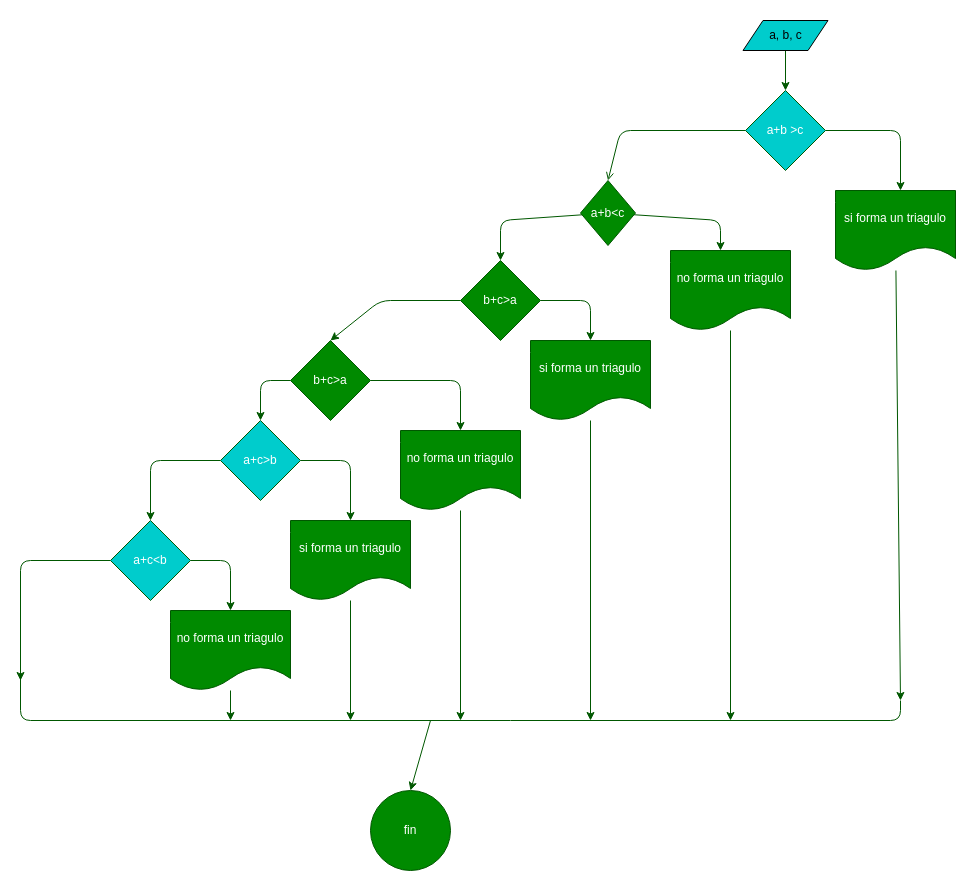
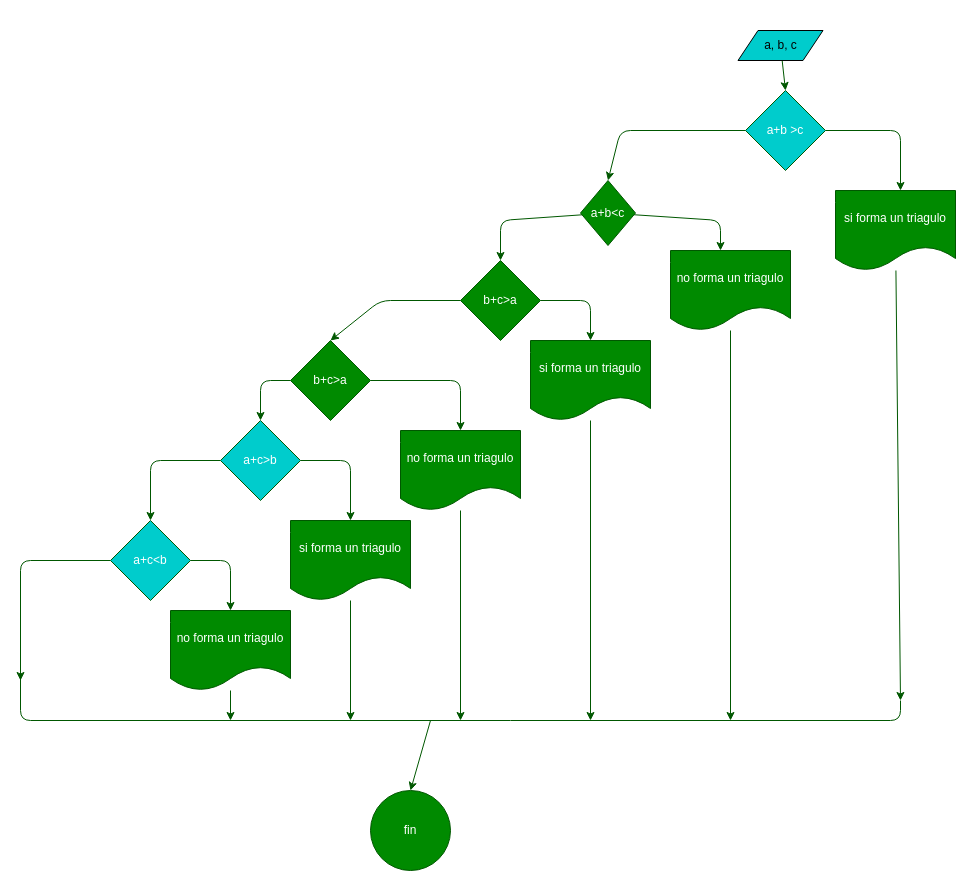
  <mxCell id="0" />
  <mxCell id="1" parent="0" />
  <mxCell id="2" style="edgeStyle=none;html=1;fillColor=#008a00;strokeColor=#005700;" parent="1" source="3" edge="1"><mxGeometry relative="1" as="geometry"><mxPoint x="785" y="90" as="targetPoint" /></mxGeometry></mxCell>
- <mxCell id="3" value="a, b, c" style="shape=parallelogram;perimeter=parallelogramPerimeter;whiteSpace=wrap;html=1;fixedSize=1;fillColor=#00CCCC;" parent="1" vertex="1"><mxGeometry x="742.5" y="20" width="85" height="30" as="geometry" /></mxCell>
+ <mxCell id="3" value="a, b, c" style="shape=parallelogram;perimeter=parallelogramPerimeter;whiteSpace=wrap;html=1;fixedSize=1;fillColor=#00CCCC;" parent="1" vertex="1"><mxGeometry x="737.5" y="30" width="85" height="30" as="geometry" /></mxCell>
  <mxCell id="4" style="edgeStyle=none;html=1;fillColor=#008a00;strokeColor=#005700;" parent="1" source="6" edge="1"><mxGeometry relative="1" as="geometry"><mxPoint x="900" y="190" as="targetPoint" /><Array as="points"><mxPoint x="900" y="130" /></Array></mxGeometry></mxCell>
- <mxCell id="5" style="edgeStyle=none;html=1;entryX=0.5;entryY=0;entryDx=0;entryDy=0;fillColor=#008a00;strokeColor=#005700;endArrow=open;" parent="1" source="6" target="11" edge="1"><mxGeometry relative="1" as="geometry"><mxPoint x="690" y="180" as="targetPoint" /><Array as="points"><mxPoint x="620" y="130" /></Array></mxGeometry></mxCell>
+ <mxCell id="5" style="edgeStyle=none;html=1;entryX=0.5;entryY=0;entryDx=0;entryDy=0;fillColor=#008a00;strokeColor=#005700;" parent="1" source="6" target="11" edge="1"><mxGeometry relative="1" as="geometry"><mxPoint x="690" y="180" as="targetPoint" /><Array as="points"><mxPoint x="620" y="130" /></Array></mxGeometry></mxCell>
  <mxCell id="6" value="a+b &amp;gt;c&lt;br&gt;" style="rhombus;whiteSpace=wrap;html=1;fillColor=#00cccc;strokeColor=#005700;fontColor=#ffffff;" parent="1" vertex="1"><mxGeometry x="745" y="90" width="80" height="80" as="geometry" /></mxCell>
  <mxCell id="7" style="edgeStyle=none;html=1;fillColor=#008a00;strokeColor=#005700;" parent="1" source="8" edge="1"><mxGeometry relative="1" as="geometry"><mxPoint x="900" y="700" as="targetPoint" /></mxGeometry></mxCell>
  <mxCell id="8" value="si forma un triagulo" style="shape=document;whiteSpace=wrap;html=1;boundedLbl=1;fillColor=#008a00;strokeColor=#005700;fontColor=#ffffff;" parent="1" vertex="1"><mxGeometry x="835" y="190" width="120" height="80" as="geometry" /></mxCell>
  <mxCell id="9" style="edgeStyle=none;html=1;fillColor=#008a00;strokeColor=#005700;" parent="1" source="11" edge="1"><mxGeometry relative="1" as="geometry"><mxPoint x="720" y="250" as="targetPoint" /><Array as="points"><mxPoint x="720" y="220" /></Array></mxGeometry></mxCell>
  <mxCell id="10" style="edgeStyle=none;html=1;fillColor=#008a00;strokeColor=#005700;" parent="1" source="11" edge="1"><mxGeometry relative="1" as="geometry"><mxPoint x="500" y="260" as="targetPoint" /><Array as="points"><mxPoint x="500" y="220" /></Array></mxGeometry></mxCell>
  <mxCell id="11" value="a+b&amp;lt;c" style="rhombus;whiteSpace=wrap;html=1;fillColor=#008a00;strokeColor=#005700;fontColor=#ffffff;" parent="1" vertex="1"><mxGeometry x="580" y="180" width="55" height="65" as="geometry" /></mxCell>
  <mxCell id="12" style="edgeStyle=none;html=1;fillColor=#008a00;strokeColor=#005700;" edge="1" parent="1" source="13"><mxGeometry relative="1" as="geometry"><mxPoint x="730" y="720" as="targetPoint" /></mxGeometry></mxCell>
  <mxCell id="13" value="no forma un triagulo" style="shape=document;whiteSpace=wrap;html=1;boundedLbl=1;fillColor=#008a00;strokeColor=#005700;fontColor=#ffffff;" parent="1" vertex="1"><mxGeometry x="670" y="250" width="120" height="80" as="geometry" /></mxCell>
  <mxCell id="14" value="" style="endArrow=none;html=1;fillColor=#008a00;strokeColor=#005700;" parent="1" edge="1"><mxGeometry width="50" height="50" relative="1" as="geometry"><mxPoint x="510" y="720" as="sourcePoint" /><mxPoint x="900" y="700" as="targetPoint" /><Array as="points"><mxPoint x="900" y="720" /></Array></mxGeometry></mxCell>
  <mxCell id="15" value="fin" style="ellipse;whiteSpace=wrap;html=1;fillColor=#008a00;strokeColor=#005700;fontColor=#ffffff;" parent="1" vertex="1"><mxGeometry x="370" y="790" width="80" height="80" as="geometry" /></mxCell>
  <mxCell id="16" style="edgeStyle=none;html=1;fillColor=#008a00;strokeColor=#005700;" edge="1" parent="1" source="18"><mxGeometry relative="1" as="geometry"><mxPoint x="590" y="340" as="targetPoint" /><Array as="points"><mxPoint x="590" y="300" /></Array></mxGeometry></mxCell>
  <mxCell id="17" style="edgeStyle=none;html=1;entryX=1;entryY=0.5;entryDx=0;entryDy=0;fillColor=#008a00;strokeColor=#005700;" edge="1" parent="1" source="18" target="23"><mxGeometry relative="1" as="geometry"><mxPoint x="430" y="330" as="targetPoint" /><Array as="points"><mxPoint x="380" y="300" /></Array></mxGeometry></mxCell>
  <mxCell id="18" value="b+c&amp;gt;a" style="rhombus;whiteSpace=wrap;html=1;fillColor=#008a00;strokeColor=#005700;fontColor=#ffffff;" vertex="1" parent="1"><mxGeometry x="460" y="260" width="80" height="80" as="geometry" /></mxCell>
  <mxCell id="19" style="edgeStyle=none;html=1;fillColor=#008a00;strokeColor=#005700;" edge="1" parent="1" source="20"><mxGeometry relative="1" as="geometry"><mxPoint x="590" y="720" as="targetPoint" /></mxGeometry></mxCell>
  <mxCell id="20" value="si forma un triagulo" style="shape=document;whiteSpace=wrap;html=1;boundedLbl=1;fillColor=#008a00;strokeColor=#005700;fontColor=#ffffff;" vertex="1" parent="1"><mxGeometry y="340" width="120" height="80" as="geometry" x="530" /></mxCell>
  <mxCell id="21" style="edgeStyle=none;html=1;entryX=0.5;entryY=0;entryDx=0;entryDy=0;fillColor=#008a00;strokeColor=#005700;" edge="1" parent="1" source="23" target="25"><mxGeometry relative="1" as="geometry"><mxPoint x="480" y="380" as="targetPoint" /><Array as="points"><mxPoint x="460" y="380" /></Array></mxGeometry></mxCell>
  <mxCell id="22" style="edgeStyle=none;html=1;fillColor=#008a00;strokeColor=#005700;" edge="1" parent="1" source="23"><mxGeometry relative="1" as="geometry"><mxPoint x="260" y="420" as="targetPoint" /><Array as="points"><mxPoint x="260" y="380" /></Array></mxGeometry></mxCell>
  <mxCell id="23" value="b+c&amp;gt;a" style="rhombus;whiteSpace=wrap;html=1;direction=north;fillColor=#008a00;strokeColor=#005700;fontColor=#ffffff;" vertex="1" parent="1"><mxGeometry x="290" y="340" width="80" height="80" as="geometry" /></mxCell>
  <mxCell id="24" style="edgeStyle=none;html=1;fillColor=#008a00;strokeColor=#005700;" edge="1" parent="1" source="25"><mxGeometry relative="1" as="geometry"><mxPoint x="460" y="720" as="targetPoint" /></mxGeometry></mxCell>
  <mxCell id="25" value="no forma un triagulo" style="shape=document;whiteSpace=wrap;html=1;boundedLbl=1;fillColor=#008a00;strokeColor=#005700;fontColor=#ffffff;" vertex="1" parent="1"><mxGeometry x="400" y="430" width="120" height="80" as="geometry" /></mxCell>
  <mxCell id="26" style="edgeStyle=none;html=1;fillColor=#008a00;strokeColor=#005700;" edge="1" parent="1" source="28"><mxGeometry relative="1" as="geometry"><mxPoint x="350" y="520" as="targetPoint" /><Array as="points"><mxPoint x="350" y="460" /></Array></mxGeometry></mxCell>
  <mxCell id="27" style="edgeStyle=none;html=1;fillColor=#008a00;strokeColor=#005700;" edge="1" parent="1" source="28"><mxGeometry relative="1" as="geometry"><mxPoint x="150" y="520" as="targetPoint" /><Array as="points"><mxPoint x="150" y="460" /></Array></mxGeometry></mxCell>
  <mxCell id="28" value="a+c&amp;gt;b" style="rhombus;whiteSpace=wrap;html=1;direction=north;fillColor=#00cccc;strokeColor=#005700;fontColor=#ffffff;" vertex="1" parent="1"><mxGeometry x="220" y="420" width="80" height="80" as="geometry" /></mxCell>
  <mxCell id="29" style="edgeStyle=none;html=1;fillColor=#008a00;strokeColor=#005700;" edge="1" parent="1" source="30"><mxGeometry relative="1" as="geometry"><mxPoint x="350" y="720" as="targetPoint" /></mxGeometry></mxCell>
  <mxCell id="30" value="si forma un triagulo" style="shape=document;whiteSpace=wrap;html=1;boundedLbl=1;fillColor=#008a00;strokeColor=#005700;fontColor=#ffffff;" vertex="1" parent="1"><mxGeometry x="290" y="520" width="120" height="80" as="geometry" /></mxCell>
  <mxCell id="31" style="edgeStyle=none;html=1;fillColor=#008a00;strokeColor=#005700;" edge="1" parent="1" source="33"><mxGeometry relative="1" as="geometry"><mxPoint x="230" y="610" as="targetPoint" /><Array as="points"><mxPoint x="230" y="560" /></Array></mxGeometry></mxCell>
  <mxCell id="32" style="edgeStyle=none;html=1;fillColor=#008a00;strokeColor=#005700;" edge="1" parent="1" source="33"><mxGeometry relative="1" as="geometry"><mxPoint x="20" y="680" as="targetPoint" /><Array as="points"><mxPoint x="20" y="560" /></Array></mxGeometry></mxCell>
  <mxCell id="33" value="a+c&amp;lt;b" style="rhombus;whiteSpace=wrap;html=1;direction=north;fillColor=#00cccc;strokeColor=#005700;fontColor=#ffffff;" vertex="1" parent="1"><mxGeometry x="110" y="520" width="80" height="80" as="geometry" /></mxCell>
  <mxCell id="34" style="edgeStyle=none;html=1;fillColor=#008a00;strokeColor=#005700;" edge="1" parent="1" source="35"><mxGeometry relative="1" as="geometry"><mxPoint x="230" y="720" as="targetPoint" /></mxGeometry></mxCell>
  <mxCell id="35" value="no forma un triagulo" style="shape=document;whiteSpace=wrap;html=1;boundedLbl=1;fillColor=#008a00;strokeColor=#005700;fontColor=#ffffff;" vertex="1" parent="1"><mxGeometry x="170" y="610" width="120" height="80" as="geometry" /></mxCell>
  <mxCell id="36" value="" style="endArrow=none;html=1;fillColor=#008a00;strokeColor=#005700;" edge="1" parent="1"><mxGeometry width="50" height="50" relative="1" as="geometry"><mxPoint x="510" y="720" as="sourcePoint" /><mxPoint x="20" y="670" as="targetPoint" /><Array as="points"><mxPoint x="20" y="720" /></Array></mxGeometry></mxCell>
  <mxCell id="37" value="" style="endArrow=classic;html=1;entryX=0.5;entryY=0;entryDx=0;entryDy=0;fillColor=#008a00;strokeColor=#005700;" edge="1" parent="1" target="15"><mxGeometry width="50" height="50" relative="1" as="geometry"><mxPoint x="430" y="720" as="sourcePoint" /><mxPoint x="420" y="690" as="targetPoint" /></mxGeometry></mxCell>
